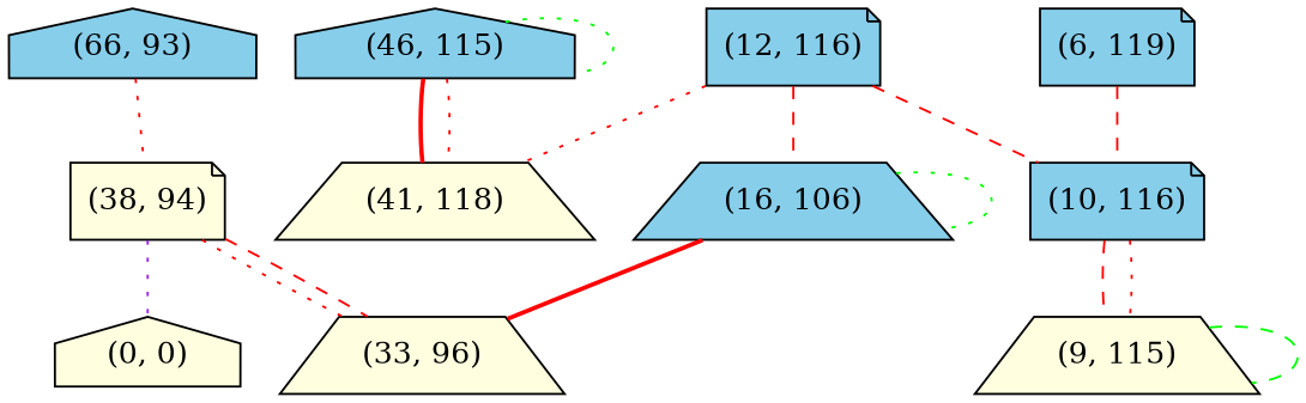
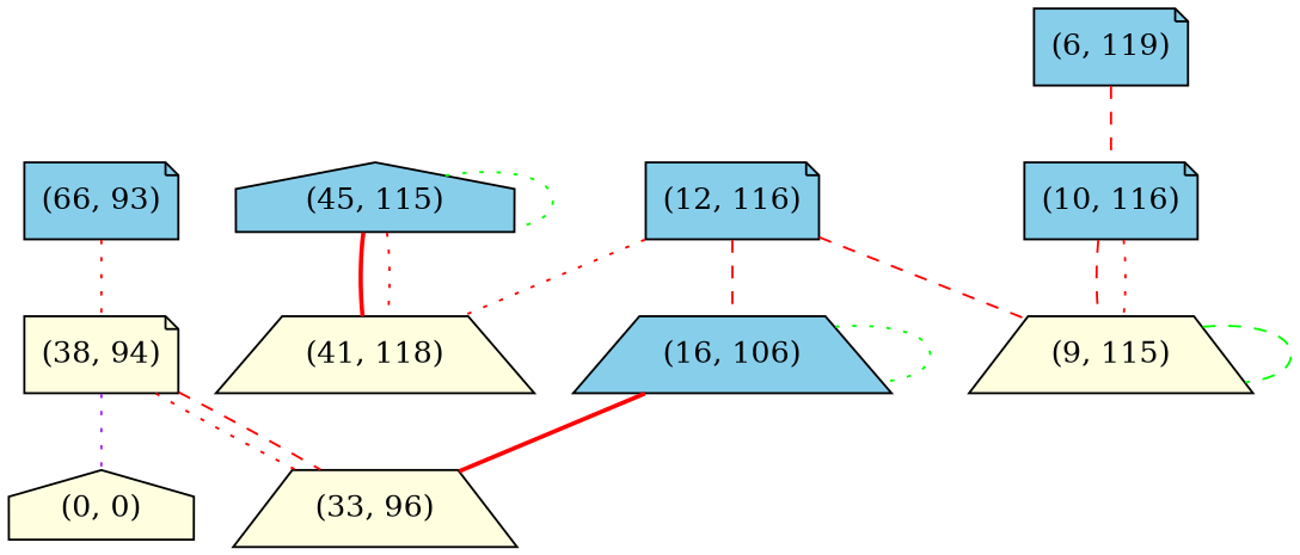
  graph {
    node [fillcolor=skyblue shape=note style=filled]
    edge [color=red style=dotted weight=1]
-   "(66, 93)" [shape=house]
+   "(66, 93)"
    "(38, 94)" [fillcolor=lightyellow]
    "(33, 96)" [fillcolor=lightyellow shape=trapezium]
    "(0, 0)" [fillcolor=lightyellow shape=house]
    "(16, 106)" [shape=trapezium]
    "(12, 116)"
    "(41, 118)" [fillcolor=lightyellow shape=trapezium]
    "(10, 116)"
    "(9, 115)" [fillcolor=lightyellow shape=trapezium]
-   "(46, 115)" [shape=house]
+   "(46, 115)" [shape=house label="(45, 115)"]
    "(6, 119)"
    "(66, 93)" -- "(38, 94)"
    "(38, 94)" -- "(33, 96)"
    "(38, 94)" -- "(33, 96)" [style=dashed]
    "(38, 94)" -- "(0, 0)" [color=purple weight=4]
    "(16, 106)" -- "(33, 96)" [style=bold]
    "(16, 106)" -- "(16, 106)" [color=green weight=2]
    "(12, 116)" -- "(16, 106)" [style=dashed]
    "(12, 116)" -- "(41, 118)"
-   "(12, 116)" -- "(10, 116)" [style=dashed]
+   "(12, 116)" -- "(9, 115)" [style=dashed]
    "(10, 116)" -- "(9, 115)" [style=dashed]
    "(10, 116)" -- "(9, 115)"
    "(9, 115)" -- "(9, 115)" [color=green style=dashed weight=2]
    "(46, 115)" -- "(41, 118)" [style=bold]
    "(46, 115)" -- "(41, 118)"
    "(46, 115)" -- "(46, 115)" [color=green weight=2]
    "(6, 119)" -- "(10, 116)" [style=dashed]
  }
